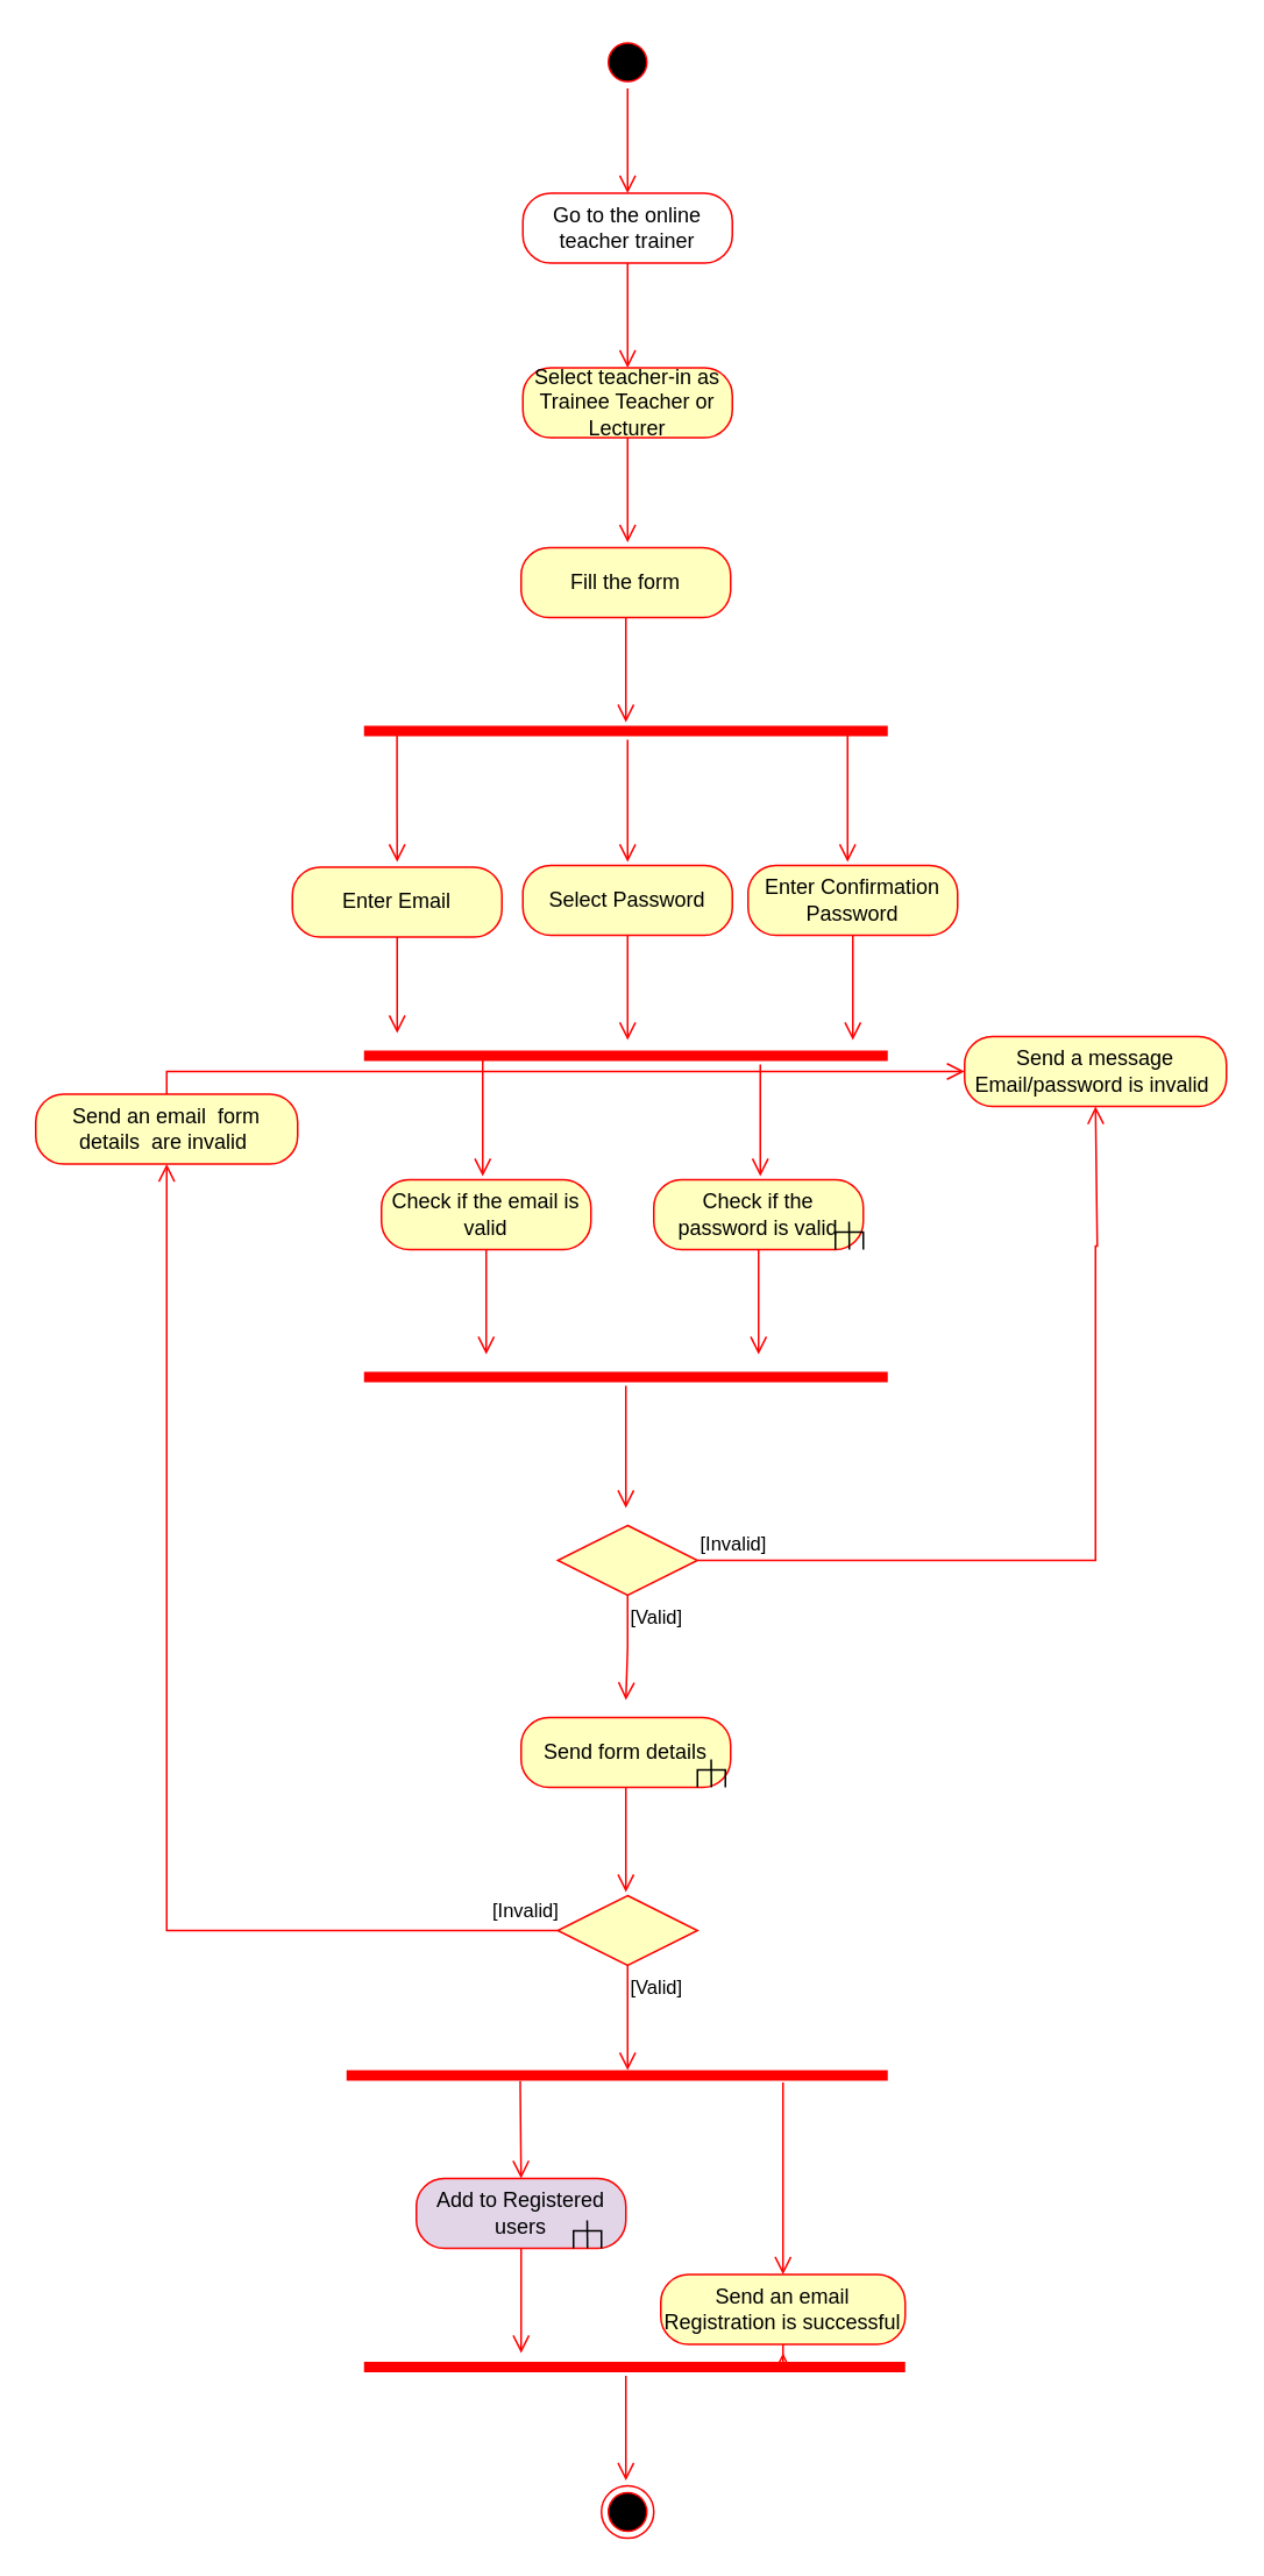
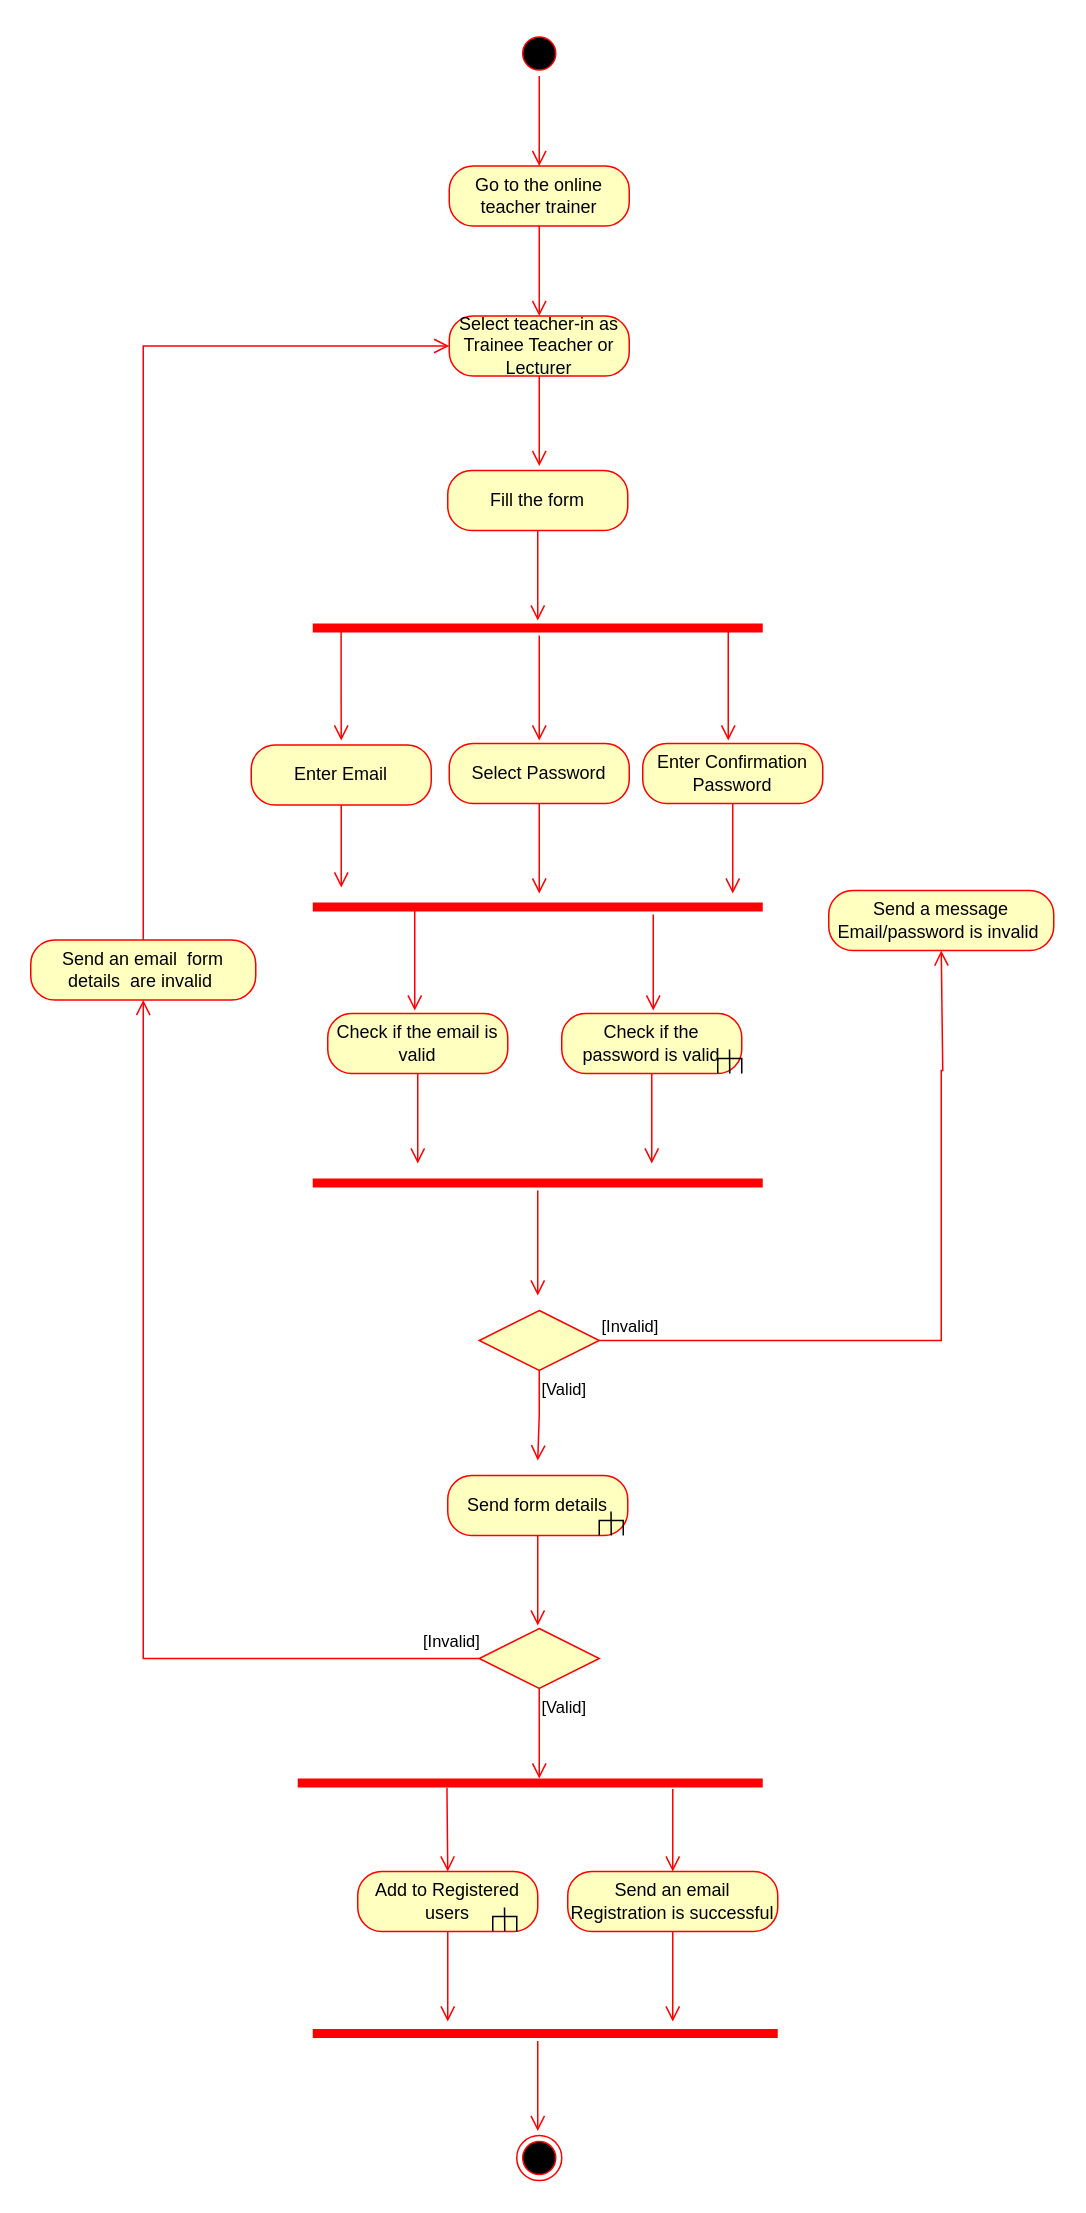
  <mxCell id="0" />
  <mxCell id="1" parent="0" />
  <mxCell id="2" value="" style="ellipse;html=1;shape=startState;fillColor=#000000;strokeColor=#ff0000;" vertex="1" parent="1"><mxGeometry x="344" y="20" width="30" height="30" as="geometry" /></mxCell>
  <mxCell id="3" value="" style="edgeStyle=orthogonalEdgeStyle;html=1;verticalAlign=bottom;endArrow=open;endSize=8;strokeColor=#ff0000;rounded=0;" edge="1" source="2" parent="1"><mxGeometry relative="1" as="geometry"><mxPoint x="359" y="110" as="targetPoint" /></mxGeometry></mxCell>
- <mxCell id="4" value="Go to the online teacher trainer" style="rounded=1;whiteSpace=wrap;html=1;arcSize=40;fontColor=#000000;fillColor=#ffffff;strokeColor=#ff0000;" vertex="1" parent="1"><mxGeometry x="299" y="110" width="120" height="40" as="geometry" /></mxCell>
+ <mxCell id="4" value="Go to the online teacher trainer" style="rounded=1;whiteSpace=wrap;html=1;arcSize=40;fontColor=#000000;fillColor=#ffffc0;strokeColor=#ff0000;" vertex="1" parent="1"><mxGeometry x="299" y="110" width="120" height="40" as="geometry" /></mxCell>
  <mxCell id="5" value="" style="edgeStyle=orthogonalEdgeStyle;html=1;verticalAlign=bottom;endArrow=open;endSize=8;strokeColor=#ff0000;rounded=0;" edge="1" source="4" parent="1"><mxGeometry relative="1" as="geometry"><mxPoint x="359" y="210" as="targetPoint" /></mxGeometry></mxCell>
  <mxCell id="6" value="Select teacher-in as Trainee Teacher or Lecturer" style="rounded=1;whiteSpace=wrap;html=1;arcSize=40;fontColor=#000000;fillColor=#ffffc0;strokeColor=#ff0000;" vertex="1" parent="1"><mxGeometry x="299" y="210" width="120" height="40" as="geometry" /></mxCell>
  <mxCell id="7" value="" style="edgeStyle=orthogonalEdgeStyle;html=1;verticalAlign=bottom;endArrow=open;endSize=8;strokeColor=#ff0000;rounded=0;" edge="1" source="6" parent="1"><mxGeometry relative="1" as="geometry"><mxPoint x="359" y="310" as="targetPoint" /></mxGeometry></mxCell>
  <mxCell id="8" value="" style="shape=line;html=1;strokeWidth=6;strokeColor=#ff0000;" vertex="1" parent="1"><mxGeometry x="208" y="413" width="300" height="10" as="geometry" /></mxCell>
  <mxCell id="9" value="" style="edgeStyle=orthogonalEdgeStyle;html=1;verticalAlign=bottom;endArrow=open;endSize=8;strokeColor=#ff0000;rounded=0;" edge="1" parent="1"><mxGeometry relative="1" as="geometry"><mxPoint x="359" y="493" as="targetPoint" /><mxPoint x="359" y="423" as="sourcePoint" /><Array as="points"><mxPoint x="359" y="493" /></Array></mxGeometry></mxCell>
  <mxCell id="10" value="" style="edgeStyle=orthogonalEdgeStyle;html=1;verticalAlign=bottom;endArrow=open;endSize=8;strokeColor=#ff0000;rounded=0;exitX=0.063;exitY=0.6;exitDx=0;exitDy=0;exitPerimeter=0;" edge="1" parent="1" source="8"><mxGeometry relative="1" as="geometry"><mxPoint x="227" y="493" as="targetPoint" /><mxPoint x="227" y="425" as="sourcePoint" /></mxGeometry></mxCell>
  <mxCell id="11" value="" style="edgeStyle=orthogonalEdgeStyle;html=1;verticalAlign=bottom;endArrow=open;endSize=8;strokeColor=#ff0000;rounded=0;" edge="1" parent="1"><mxGeometry relative="1" as="geometry"><mxPoint x="485" y="493" as="targetPoint" /><mxPoint x="488" y="419" as="sourcePoint" /><Array as="points"><mxPoint x="485" y="419" /></Array></mxGeometry></mxCell>
  <mxCell id="12" value="Enter Email" style="rounded=1;whiteSpace=wrap;html=1;arcSize=40;fontColor=#000000;fillColor=#ffffc0;strokeColor=#ff0000;" vertex="1" parent="1"><mxGeometry x="167" y="496" width="120" height="40" as="geometry" /></mxCell>
  <mxCell id="13" value="" style="edgeStyle=orthogonalEdgeStyle;html=1;verticalAlign=bottom;endArrow=open;endSize=8;strokeColor=#ff0000;rounded=0;" edge="1" source="12" parent="1"><mxGeometry relative="1" as="geometry"><mxPoint x="227" y="591" as="targetPoint" /></mxGeometry></mxCell>
  <mxCell id="14" value="Select Password" style="rounded=1;whiteSpace=wrap;html=1;arcSize=40;fontColor=#000000;fillColor=#ffffc0;strokeColor=#ff0000;" vertex="1" parent="1"><mxGeometry x="299" y="495" width="120" height="40" as="geometry" /></mxCell>
  <mxCell id="15" value="" style="edgeStyle=orthogonalEdgeStyle;html=1;verticalAlign=bottom;endArrow=open;endSize=8;strokeColor=#ff0000;rounded=0;" edge="1" source="14" parent="1"><mxGeometry relative="1" as="geometry"><mxPoint x="359" y="595" as="targetPoint" /></mxGeometry></mxCell>
  <mxCell id="16" value="Enter Confirmation&lt;br&gt;Password" style="rounded=1;whiteSpace=wrap;html=1;arcSize=40;fontColor=#000000;fillColor=#ffffc0;strokeColor=#ff0000;" vertex="1" parent="1"><mxGeometry x="428" y="495" width="120" height="40" as="geometry" /></mxCell>
  <mxCell id="17" value="" style="edgeStyle=orthogonalEdgeStyle;html=1;verticalAlign=bottom;endArrow=open;endSize=8;strokeColor=#ff0000;rounded=0;" edge="1" source="16" parent="1"><mxGeometry relative="1" as="geometry"><mxPoint x="488" y="595" as="targetPoint" /></mxGeometry></mxCell>
  <mxCell id="18" value="" style="shape=line;html=1;strokeWidth=6;strokeColor=#ff0000;" vertex="1" parent="1"><mxGeometry x="208" y="599" width="300" height="10" as="geometry" /></mxCell>
  <mxCell id="19" value="" style="edgeStyle=orthogonalEdgeStyle;html=1;verticalAlign=bottom;endArrow=open;endSize=8;strokeColor=#ff0000;rounded=0;" edge="1" parent="1"><mxGeometry relative="1" as="geometry"><mxPoint x="435" y="673" as="targetPoint" /><mxPoint x="435" y="609" as="sourcePoint" /></mxGeometry></mxCell>
  <mxCell id="20" value="Check if the email is valid" style="rounded=1;whiteSpace=wrap;html=1;arcSize=40;fontColor=#000000;fillColor=#ffffc0;strokeColor=#ff0000;" vertex="1" parent="1"><mxGeometry x="218" y="675" width="120" height="40" as="geometry" /></mxCell>
  <mxCell id="21" value="" style="edgeStyle=orthogonalEdgeStyle;html=1;verticalAlign=bottom;endArrow=open;endSize=8;strokeColor=#ff0000;rounded=0;" edge="1" source="20" parent="1"><mxGeometry relative="1" as="geometry"><mxPoint x="278" y="775" as="targetPoint" /></mxGeometry></mxCell>
  <mxCell id="22" value="Check if the password is valid" style="rounded=1;whiteSpace=wrap;html=1;arcSize=40;fontColor=#000000;fillColor=#ffffc0;strokeColor=#ff0000;" vertex="1" parent="1"><mxGeometry x="374" y="675" width="120" height="40" as="geometry" /></mxCell>
  <mxCell id="23" value="" style="edgeStyle=orthogonalEdgeStyle;html=1;verticalAlign=bottom;endArrow=open;endSize=8;strokeColor=#ff0000;rounded=0;" edge="1" source="22" parent="1"><mxGeometry relative="1" as="geometry"><mxPoint x="434" y="775" as="targetPoint" /></mxGeometry></mxCell>
  <mxCell id="24" value="" style="edgeStyle=orthogonalEdgeStyle;html=1;verticalAlign=bottom;endArrow=open;endSize=8;strokeColor=#ff0000;rounded=0;" edge="1" parent="1"><mxGeometry relative="1" as="geometry"><mxPoint x="276" y="673" as="targetPoint" /><mxPoint x="278" y="603" as="sourcePoint" /><Array as="points"><mxPoint x="276" y="603" /></Array></mxGeometry></mxCell>
  <mxCell id="25" value="" style="shape=line;html=1;strokeWidth=6;strokeColor=#ff0000;" vertex="1" parent="1"><mxGeometry x="208" y="783" width="300" height="10" as="geometry" /></mxCell>
  <mxCell id="26" value="" style="edgeStyle=orthogonalEdgeStyle;html=1;verticalAlign=bottom;endArrow=open;endSize=8;strokeColor=#ff0000;rounded=0;" edge="1" source="25" parent="1"><mxGeometry relative="1" as="geometry"><mxPoint x="358" y="863" as="targetPoint" /></mxGeometry></mxCell>
  <mxCell id="27" value="" style="rhombus;whiteSpace=wrap;html=1;fontColor=#000000;fillColor=#ffffc0;strokeColor=#ff0000;" vertex="1" parent="1"><mxGeometry x="319" y="873" width="80" height="40" as="geometry" /></mxCell>
  <mxCell id="28" value="[Invalid]" style="edgeStyle=orthogonalEdgeStyle;html=1;align=left;verticalAlign=bottom;endArrow=open;endSize=8;strokeColor=#ff0000;rounded=0;entryX=0.5;entryY=1;entryDx=0;entryDy=0;" edge="1" source="27" parent="1" target="30"><mxGeometry x="-1" relative="1" as="geometry"><mxPoint x="608" y="723" as="targetPoint" /><Array as="points"><mxPoint x="627" y="893" /><mxPoint x="627" y="713" /><mxPoint x="628" y="713" /></Array></mxGeometry></mxCell>
  <mxCell id="29" value="[Valid]" style="edgeStyle=orthogonalEdgeStyle;html=1;align=left;verticalAlign=top;endArrow=open;endSize=8;strokeColor=#ff0000;rounded=0;" edge="1" source="27" parent="1"><mxGeometry x="-1" relative="1" as="geometry"><mxPoint x="358" y="973" as="targetPoint" /></mxGeometry></mxCell>
  <mxCell id="30" value="Send a message Email/password is invalid&amp;nbsp;" style="rounded=1;whiteSpace=wrap;html=1;arcSize=40;fontColor=#000000;fillColor=#ffffc0;strokeColor=#ff0000;" vertex="1" parent="1"><mxGeometry x="552" y="593" width="150" height="40" as="geometry" /></mxCell>
  <mxCell id="31" value="Fill the form" style="rounded=1;whiteSpace=wrap;html=1;arcSize=40;fontColor=#000000;fillColor=#ffffc0;strokeColor=#ff0000;" vertex="1" parent="1"><mxGeometry x="298" y="313" width="120" height="40" as="geometry" /></mxCell>
  <mxCell id="32" value="" style="edgeStyle=orthogonalEdgeStyle;html=1;verticalAlign=bottom;endArrow=open;endSize=8;strokeColor=#ff0000;rounded=0;" edge="1" source="31" parent="1"><mxGeometry relative="1" as="geometry"><mxPoint x="358" y="413" as="targetPoint" /></mxGeometry></mxCell>
  <mxCell id="33" value="Send form details" style="rounded=1;whiteSpace=wrap;html=1;arcSize=40;fontColor=#000000;fillColor=#ffffc0;strokeColor=#ff0000;" vertex="1" parent="1"><mxGeometry x="298" y="983" width="120" height="40" as="geometry" /></mxCell>
  <mxCell id="34" value="" style="edgeStyle=orthogonalEdgeStyle;html=1;verticalAlign=bottom;endArrow=open;endSize=8;strokeColor=#ff0000;rounded=0;" edge="1" source="33" parent="1"><mxGeometry relative="1" as="geometry"><mxPoint x="358" y="1083" as="targetPoint" /></mxGeometry></mxCell>
  <mxCell id="35" value="" style="rhombus;whiteSpace=wrap;html=1;fontColor=#000000;fillColor=#ffffc0;strokeColor=#ff0000;" vertex="1" parent="1"><mxGeometry x="319" y="1085" width="80" height="40" as="geometry" /></mxCell>
  <mxCell id="36" value="[Invalid]" style="edgeStyle=orthogonalEdgeStyle;html=1;align=left;verticalAlign=bottom;endArrow=open;endSize=8;strokeColor=#ff0000;rounded=0;entryX=0.5;entryY=1;entryDx=0;entryDy=0;" edge="1" source="35" parent="1" target="38"><mxGeometry x="-0.883" y="-2" relative="1" as="geometry"><mxPoint x="499" y="1105" as="targetPoint" /><Array as="points"><mxPoint x="95" y="1105" /></Array><mxPoint as="offset" /></mxGeometry></mxCell>
  <mxCell id="37" value="[Valid]" style="edgeStyle=orthogonalEdgeStyle;html=1;align=left;verticalAlign=top;endArrow=open;endSize=8;strokeColor=#ff0000;rounded=0;" edge="1" source="35" parent="1"><mxGeometry x="-1" relative="1" as="geometry"><mxPoint x="359" y="1185" as="targetPoint" /></mxGeometry></mxCell>
  <mxCell id="38" value="Send an email&amp;nbsp; form details&amp;nbsp; are invalid&amp;nbsp;" style="rounded=1;whiteSpace=wrap;html=1;arcSize=40;fontColor=#000000;fillColor=#ffffc0;strokeColor=#ff0000;" vertex="1" parent="1"><mxGeometry x="20" y="626" width="150" height="40" as="geometry" /></mxCell>
- <mxCell id="39" value="" style="edgeStyle=orthogonalEdgeStyle;html=1;verticalAlign=bottom;endArrow=open;endSize=8;strokeColor=#ff0000;rounded=0;exitX=0.5;exitY=0;exitDx=0;exitDy=0;" edge="1" parent="1" source="38" target="30"><mxGeometry relative="1" as="geometry"><mxPoint x="118" y="423" as="targetPoint" /></mxGeometry></mxCell>
- <mxCell id="40" value="Add to Registered users" style="rounded=1;whiteSpace=wrap;html=1;arcSize=40;fontColor=#000000;fillColor=#e1d5e7;strokeColor=#ff0000;" vertex="1" parent="1"><mxGeometry x="238" y="1247" width="120" height="40" as="geometry" /></mxCell>
+ <mxCell id="39" value="" style="edgeStyle=orthogonalEdgeStyle;html=1;verticalAlign=bottom;endArrow=open;endSize=8;strokeColor=#ff0000;rounded=0;exitX=0.5;exitY=0;exitDx=0;exitDy=0;entryX=0;entryY=0.5;entryDx=0;entryDy=0;" edge="1" parent="1" source="38" target="6"><mxGeometry relative="1" as="geometry"><mxPoint x="118" y="423" as="targetPoint" /></mxGeometry></mxCell>
+ <mxCell id="40" value="Add to Registered users" style="rounded=1;whiteSpace=wrap;html=1;arcSize=40;fontColor=#000000;fillColor=#ffffc0;strokeColor=#ff0000;" vertex="1" parent="1"><mxGeometry x="238" y="1247" width="120" height="40" as="geometry" /></mxCell>
  <mxCell id="41" value="" style="edgeStyle=orthogonalEdgeStyle;html=1;verticalAlign=bottom;endArrow=open;endSize=8;strokeColor=#ff0000;rounded=0;" edge="1" source="40" parent="1"><mxGeometry relative="1" as="geometry"><mxPoint x="298" y="1347" as="targetPoint" /></mxGeometry></mxCell>
- <mxCell id="42" value="Send an email Registration is successful" style="rounded=1;whiteSpace=wrap;html=1;arcSize=40;fontColor=#000000;fillColor=#ffffc0;strokeColor=#ff0000;" vertex="1" parent="1"><mxGeometry x="378" y="1302" width="140" height="40" as="geometry" /></mxCell>
+ <mxCell id="42" value="Send an email Registration is successful" style="rounded=1;whiteSpace=wrap;html=1;arcSize=40;fontColor=#000000;fillColor=#ffffc0;strokeColor=#ff0000;" vertex="1" parent="1"><mxGeometry x="378" y="1247" width="140" height="40" as="geometry" /></mxCell>
  <mxCell id="43" value="" style="edgeStyle=orthogonalEdgeStyle;html=1;verticalAlign=bottom;endArrow=open;endSize=8;strokeColor=#ff0000;rounded=0;" edge="1" source="42" parent="1"><mxGeometry relative="1" as="geometry"><mxPoint x="448" y="1347" as="targetPoint" /></mxGeometry></mxCell>
  <mxCell id="44" value="" style="ellipse;html=1;shape=endState;fillColor=#000000;strokeColor=#ff0000;" vertex="1" parent="1"><mxGeometry x="344" y="1423" width="30" height="30" as="geometry" /></mxCell>
  <mxCell id="45" value="" style="shape=line;html=1;strokeWidth=6;strokeColor=#ff0000;" vertex="1" parent="1"><mxGeometry x="198" y="1183" width="310" height="10" as="geometry" /></mxCell>
  <mxCell id="46" value="" style="edgeStyle=orthogonalEdgeStyle;html=1;verticalAlign=bottom;endArrow=open;endSize=8;strokeColor=#ff0000;rounded=0;entryX=0.5;entryY=0;entryDx=0;entryDy=0;" edge="1" parent="1" target="42"><mxGeometry relative="1" as="geometry"><mxPoint x="296" y="1263" as="targetPoint" /><mxPoint x="448" y="1193" as="sourcePoint" /><Array as="points"><mxPoint x="448" y="1192" /></Array></mxGeometry></mxCell>
  <mxCell id="47" value="" style="shape=line;html=1;strokeWidth=6;strokeColor=#ff0000;" vertex="1" parent="1"><mxGeometry x="208" y="1350" width="310" height="10" as="geometry" /></mxCell>
  <mxCell id="48" value="" style="edgeStyle=orthogonalEdgeStyle;html=1;verticalAlign=bottom;endArrow=open;endSize=8;strokeColor=#ff0000;rounded=0;" edge="1" source="47" parent="1"><mxGeometry relative="1" as="geometry"><mxPoint x="358" y="1420" as="targetPoint" /><Array as="points"><mxPoint x="358" y="1410" /><mxPoint x="358" y="1410" /></Array></mxGeometry></mxCell>
  <mxCell id="49" value="" style="edgeStyle=orthogonalEdgeStyle;html=1;verticalAlign=bottom;endArrow=open;endSize=8;strokeColor=#ff0000;rounded=0;entryX=0.5;entryY=0;entryDx=0;entryDy=0;exitX=0.321;exitY=0.82;exitDx=0;exitDy=0;exitPerimeter=0;" edge="1" parent="1" source="45" target="40"><mxGeometry relative="1" as="geometry"><mxPoint x="296" y="1263" as="targetPoint" /><mxPoint x="448" y="1193" as="sourcePoint" /><Array as="points"><mxPoint x="298" y="1195" /><mxPoint x="298" y="1195" /></Array></mxGeometry></mxCell>
  <mxCell id="50" value="" style="strokeWidth=1;html=1;shape=mxgraph.flowchart.annotation_1;align=left;pointerEvents=1;direction=south;" vertex="1" parent="1"><mxGeometry x="328" y="1277" width="16" height="10" as="geometry" /></mxCell>
  <mxCell id="51" value="" style="endArrow=none;html=1;rounded=0;strokeWidth=1;entryX=-0.598;entryY=0.51;entryDx=0;entryDy=0;entryPerimeter=0;" edge="1" parent="1" target="50"><mxGeometry width="50" height="50" relative="1" as="geometry"><mxPoint x="336" y="1287" as="sourcePoint" /><mxPoint x="336" y="1267" as="targetPoint" /></mxGeometry></mxCell>
  <mxCell id="52" value="" style="strokeWidth=1;html=1;shape=mxgraph.flowchart.annotation_1;align=left;pointerEvents=1;direction=south;" vertex="1" parent="1"><mxGeometry x="478" y="705" width="16" height="10" as="geometry" /></mxCell>
  <mxCell id="53" value="" style="endArrow=none;html=1;rounded=0;strokeWidth=1;entryX=-0.598;entryY=0.51;entryDx=0;entryDy=0;entryPerimeter=0;" edge="1" target="52" parent="1"><mxGeometry width="50" height="50" relative="1" as="geometry"><mxPoint x="486" y="715" as="sourcePoint" /><mxPoint x="486" y="695" as="targetPoint" /></mxGeometry></mxCell>
  <mxCell id="54" value="" style="strokeWidth=1;html=1;shape=mxgraph.flowchart.annotation_1;align=left;pointerEvents=1;direction=south;" vertex="1" parent="1"><mxGeometry x="399" y="1013" width="16" height="10" as="geometry" /></mxCell>
  <mxCell id="55" value="" style="endArrow=none;html=1;rounded=0;strokeWidth=1;entryX=-0.598;entryY=0.51;entryDx=0;entryDy=0;entryPerimeter=0;" edge="1" target="54" parent="1"><mxGeometry width="50" height="50" relative="1" as="geometry"><mxPoint x="407" y="1023" as="sourcePoint" /><mxPoint x="407" y="1003" as="targetPoint" /></mxGeometry></mxCell>
